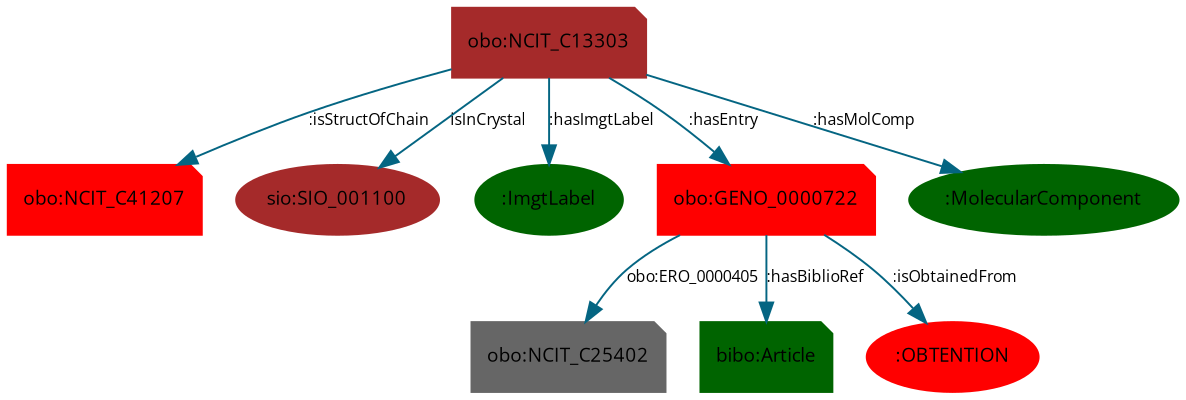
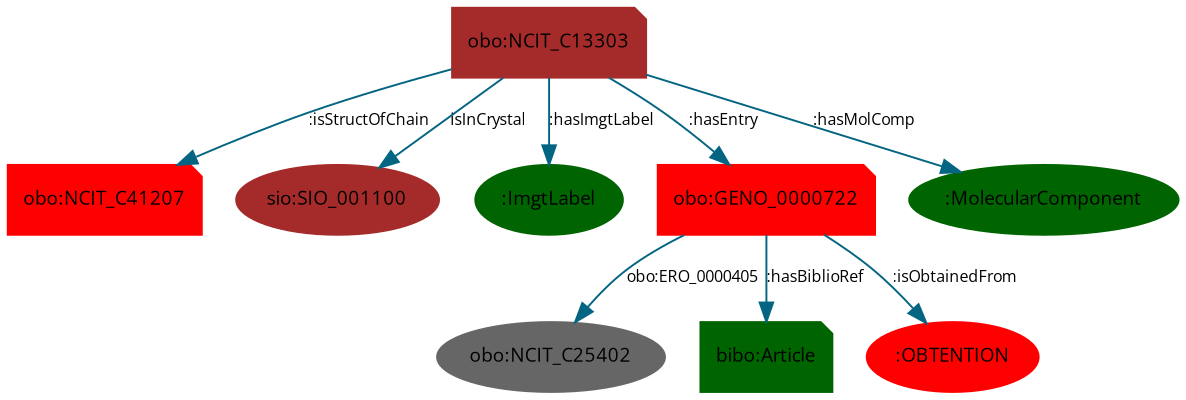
  digraph {
    fontname="Open Sans"
    node [color=red fontcolor=black fontsize=10 shape=note style=filled fontname="Open Sans"]
    edge [color="#046582" fontsize=8 fontname="Open Sans"]
    "obo:NCIT_C13303" [color=brown]
    "obo:NCIT_C41207"
    "sio:SIO_001100" [color=brown shape=ellipse]
    ":ImgtLabel" [color=darkgreen shape=ellipse]
    "obo:GENO_0000722"
    ":MolecularComponent" [color=darkgreen shape=ellipse]
-   "obo:NCIT_C25402" [color=gray40]
+   "obo:NCIT_C25402" [color=gray40 shape=ellipse]
    "bibo:Article" [color=darkgreen]
    ":OBTENTION" [shape=ellipse]
    "obo:NCIT_C13303" -> "obo:NCIT_C41207" [label=":isStructOfChain"]
    "obo:NCIT_C13303" -> "sio:SIO_001100" [label=isInCrystal]
    "obo:NCIT_C13303" -> ":ImgtLabel" [label=":hasImgtLabel"]
    "obo:NCIT_C13303" -> "obo:GENO_0000722" [label=":hasEntry"]
    "obo:NCIT_C13303" -> ":MolecularComponent" [label=":hasMolComp"]
    "obo:GENO_0000722" -> "obo:NCIT_C25402" [label="obo:ERO_0000405"]
    "obo:GENO_0000722" -> "bibo:Article" [label=":hasBiblioRef"]
    "obo:GENO_0000722" -> ":OBTENTION" [label=":isObtainedFrom"]
  }
